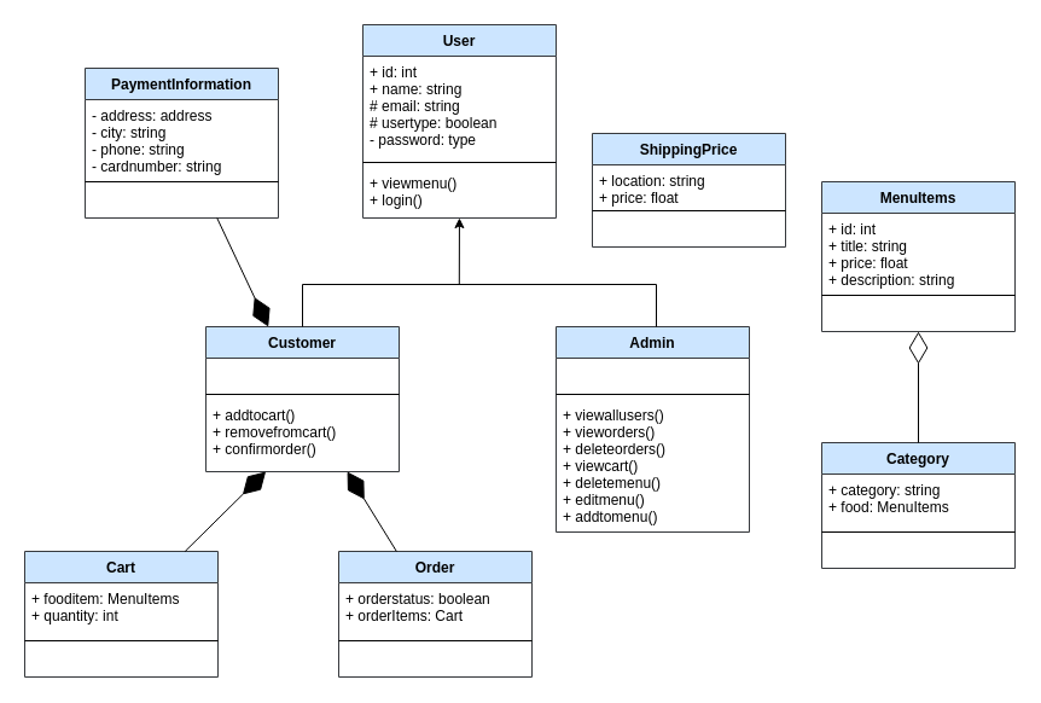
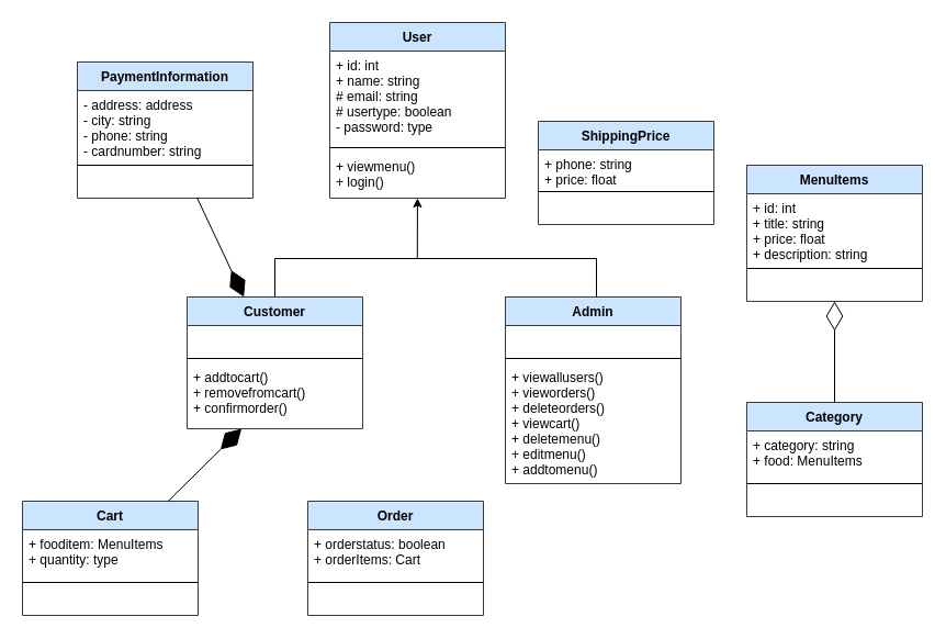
  <mxCell id="0" />
  <mxCell id="1" parent="0" />
  <mxCell id="2" value="Cart" style="swimlane;fontStyle=1;align=center;verticalAlign=top;childLayout=stackLayout;horizontal=1;startSize=26;horizontalStack=0;resizeParent=1;resizeParentMax=0;resizeLast=0;collapsible=1;marginBottom=0;fillColor=#cce5ff;strokeColor=#36393d;" vertex="1" parent="1"><mxGeometry x="20" y="456" width="160" height="104" as="geometry" /></mxCell>
- <mxCell id="3" value="+ fooditem: MenuItems&#10;+ quantity: int" style="text;strokeColor=none;fillColor=none;align=left;verticalAlign=top;spacingLeft=4;spacingRight=4;overflow=hidden;rotatable=0;points=[[0,0.5],[1,0.5]];portConstraint=eastwest;" vertex="1" parent="2"><mxGeometry y="26" width="160" height="44" as="geometry" /></mxCell>
+ <mxCell id="3" value="+ fooditem: MenuItems&#10;+ quantity: type" style="text;strokeColor=none;fillColor=none;align=left;verticalAlign=top;spacingLeft=4;spacingRight=4;overflow=hidden;rotatable=0;points=[[0,0.5],[1,0.5]];portConstraint=eastwest;" vertex="1" parent="2"><mxGeometry y="26" width="160" height="44" as="geometry" /></mxCell>
  <mxCell id="4" value="" style="line;strokeWidth=1;fillColor=none;align=left;verticalAlign=middle;spacingTop=-1;spacingLeft=3;spacingRight=3;rotatable=0;labelPosition=right;points=[];portConstraint=eastwest;" vertex="1" parent="2"><mxGeometry y="70" width="160" height="8" as="geometry" /></mxCell>
  <mxCell id="5" value=" " style="text;strokeColor=none;fillColor=none;align=left;verticalAlign=top;spacingLeft=4;spacingRight=4;overflow=hidden;rotatable=0;points=[[0,0.5],[1,0.5]];portConstraint=eastwest;" vertex="1" parent="2"><mxGeometry y="78" width="160" height="26" as="geometry" /></mxCell>
  <mxCell id="6" value="Category" style="swimlane;fontStyle=1;align=center;verticalAlign=top;childLayout=stackLayout;horizontal=1;startSize=26;horizontalStack=0;resizeParent=1;resizeParentMax=0;resizeLast=0;collapsible=1;marginBottom=0;fillColor=#cce5ff;strokeColor=#36393d;" vertex="1" parent="1"><mxGeometry x="680" y="366" width="160" height="104" as="geometry" /></mxCell>
  <mxCell id="7" value="+ category: string&#10;+ food: MenuItems" style="text;strokeColor=none;fillColor=none;align=left;verticalAlign=top;spacingLeft=4;spacingRight=4;overflow=hidden;rotatable=0;points=[[0,0.5],[1,0.5]];portConstraint=eastwest;" vertex="1" parent="6"><mxGeometry y="26" width="160" height="44" as="geometry" /></mxCell>
  <mxCell id="8" value="" style="line;strokeWidth=1;fillColor=none;align=left;verticalAlign=middle;spacingTop=-1;spacingLeft=3;spacingRight=3;rotatable=0;labelPosition=right;points=[];portConstraint=eastwest;" vertex="1" parent="6"><mxGeometry y="70" width="160" height="8" as="geometry" /></mxCell>
  <mxCell id="9" value=" " style="text;strokeColor=none;fillColor=none;align=left;verticalAlign=top;spacingLeft=4;spacingRight=4;overflow=hidden;rotatable=0;points=[[0,0.5],[1,0.5]];portConstraint=eastwest;" vertex="1" parent="6"><mxGeometry y="78" width="160" height="26" as="geometry" /></mxCell>
  <mxCell id="10" value="MenuItems" style="swimlane;fontStyle=1;align=center;verticalAlign=top;childLayout=stackLayout;horizontal=1;startSize=26;horizontalStack=0;resizeParent=1;resizeParentMax=0;resizeLast=0;collapsible=1;marginBottom=0;fillColor=#cce5ff;strokeColor=#36393d;" vertex="1" parent="1"><mxGeometry x="680" y="150" width="160" height="124" as="geometry" /></mxCell>
  <mxCell id="11" value="+ id: int&#10;+ title: string&#10;+ price: float&#10;+ description: string&#10;" style="text;strokeColor=none;fillColor=none;align=left;verticalAlign=top;spacingLeft=4;spacingRight=4;overflow=hidden;rotatable=0;points=[[0,0.5],[1,0.5]];portConstraint=eastwest;" vertex="1" parent="10"><mxGeometry y="26" width="160" height="64" as="geometry" /></mxCell>
  <mxCell id="12" value="" style="line;strokeWidth=1;fillColor=none;align=left;verticalAlign=middle;spacingTop=-1;spacingLeft=3;spacingRight=3;rotatable=0;labelPosition=right;points=[];portConstraint=eastwest;" vertex="1" parent="10"><mxGeometry y="90" width="160" height="8" as="geometry" /></mxCell>
  <mxCell id="13" value=" " style="text;strokeColor=none;fillColor=none;align=left;verticalAlign=top;spacingLeft=4;spacingRight=4;overflow=hidden;rotatable=0;points=[[0,0.5],[1,0.5]];portConstraint=eastwest;" vertex="1" parent="10"><mxGeometry y="98" width="160" height="26" as="geometry" /></mxCell>
  <mxCell id="14" value="User" style="swimlane;fontStyle=1;align=center;verticalAlign=top;childLayout=stackLayout;horizontal=1;startSize=26;horizontalStack=0;resizeParent=1;resizeParentMax=0;resizeLast=0;collapsible=1;marginBottom=0;fillColor=#cce5ff;strokeColor=#36393d;" vertex="1" parent="1"><mxGeometry x="300" y="20" width="160" height="160" as="geometry" /></mxCell>
  <mxCell id="15" value="+ id: int&#10;+ name: string&#10;# email: string&#10;# usertype: boolean&#10;- password: type" style="text;strokeColor=none;fillColor=none;align=left;verticalAlign=top;spacingLeft=4;spacingRight=4;overflow=hidden;rotatable=0;points=[[0,0.5],[1,0.5]];portConstraint=eastwest;" vertex="1" parent="14"><mxGeometry y="26" width="160" height="84" as="geometry" /></mxCell>
  <mxCell id="16" value="" style="line;strokeWidth=1;fillColor=none;align=left;verticalAlign=middle;spacingTop=-1;spacingLeft=3;spacingRight=3;rotatable=0;labelPosition=right;points=[];portConstraint=eastwest;" vertex="1" parent="14"><mxGeometry y="110" width="160" height="8" as="geometry" /></mxCell>
  <mxCell id="17" value="+ viewmenu()&#10;+ login()" style="text;strokeColor=none;fillColor=none;align=left;verticalAlign=top;spacingLeft=4;spacingRight=4;overflow=hidden;rotatable=0;points=[[0,0.5],[1,0.5]];portConstraint=eastwest;" vertex="1" parent="14"><mxGeometry y="118" width="160" height="42" as="geometry" /></mxCell>
  <mxCell id="18" value="ShippingPrice" style="swimlane;fontStyle=1;align=center;verticalAlign=top;childLayout=stackLayout;horizontal=1;startSize=26;horizontalStack=0;resizeParent=1;resizeParentMax=0;resizeLast=0;collapsible=1;marginBottom=0;fillColor=#cce5ff;strokeColor=#36393d;" vertex="1" parent="1"><mxGeometry x="490" y="110" width="160" height="94" as="geometry" /></mxCell>
- <mxCell id="19" value="+ location: string&#10;+ price: float" style="text;strokeColor=none;fillColor=none;align=left;verticalAlign=top;spacingLeft=4;spacingRight=4;overflow=hidden;rotatable=0;points=[[0,0.5],[1,0.5]];portConstraint=eastwest;" vertex="1" parent="18"><mxGeometry y="26" width="160" height="34" as="geometry" /></mxCell>
+ <mxCell id="19" value="+ phone: string&#10;+ price: float" style="text;strokeColor=none;fillColor=none;align=left;verticalAlign=top;spacingLeft=4;spacingRight=4;overflow=hidden;rotatable=0;points=[[0,0.5],[1,0.5]];portConstraint=eastwest;" vertex="1" parent="18"><mxGeometry y="26" width="160" height="34" as="geometry" /></mxCell>
  <mxCell id="20" value="" style="line;strokeWidth=1;fillColor=none;align=left;verticalAlign=middle;spacingTop=-1;spacingLeft=3;spacingRight=3;rotatable=0;labelPosition=right;points=[];portConstraint=eastwest;" vertex="1" parent="18"><mxGeometry y="60" width="160" height="8" as="geometry" /></mxCell>
  <mxCell id="21" value=" " style="text;strokeColor=none;fillColor=none;align=left;verticalAlign=top;spacingLeft=4;spacingRight=4;overflow=hidden;rotatable=0;points=[[0,0.5],[1,0.5]];portConstraint=eastwest;" vertex="1" parent="18"><mxGeometry y="68" width="160" height="26" as="geometry" /></mxCell>
  <mxCell id="22" value="Order" style="swimlane;fontStyle=1;align=center;verticalAlign=top;childLayout=stackLayout;horizontal=1;startSize=26;horizontalStack=0;resizeParent=1;resizeParentMax=0;resizeLast=0;collapsible=1;marginBottom=0;fillColor=#cce5ff;strokeColor=#36393d;" vertex="1" parent="1"><mxGeometry x="280" y="456" width="160" height="104" as="geometry" /></mxCell>
  <mxCell id="23" value="+ orderstatus: boolean&#10;+ orderItems: Cart" style="text;strokeColor=none;fillColor=none;align=left;verticalAlign=top;spacingLeft=4;spacingRight=4;overflow=hidden;rotatable=0;points=[[0,0.5],[1,0.5]];portConstraint=eastwest;" vertex="1" parent="22"><mxGeometry y="26" width="160" height="44" as="geometry" /></mxCell>
  <mxCell id="24" value="" style="line;strokeWidth=1;fillColor=none;align=left;verticalAlign=middle;spacingTop=-1;spacingLeft=3;spacingRight=3;rotatable=0;labelPosition=right;points=[];portConstraint=eastwest;" vertex="1" parent="22"><mxGeometry y="70" width="160" height="8" as="geometry" /></mxCell>
  <mxCell id="25" value=" " style="text;strokeColor=none;fillColor=none;align=left;verticalAlign=top;spacingLeft=4;spacingRight=4;overflow=hidden;rotatable=0;points=[[0,0.5],[1,0.5]];portConstraint=eastwest;" vertex="1" parent="22"><mxGeometry y="78" width="160" height="26" as="geometry" /></mxCell>
  <mxCell id="26" value="Customer" style="swimlane;fontStyle=1;align=center;verticalAlign=top;childLayout=stackLayout;horizontal=1;startSize=26;horizontalStack=0;resizeParent=1;resizeParentMax=0;resizeLast=0;collapsible=1;marginBottom=0;fillColor=#cce5ff;strokeColor=#36393d;" vertex="1" parent="1"><mxGeometry x="170" y="270" width="160" height="120" as="geometry" /></mxCell>
  <mxCell id="27" value=" " style="text;strokeColor=none;fillColor=none;align=left;verticalAlign=top;spacingLeft=4;spacingRight=4;overflow=hidden;rotatable=0;points=[[0,0.5],[1,0.5]];portConstraint=eastwest;" vertex="1" parent="26"><mxGeometry y="26" width="160" height="26" as="geometry" /></mxCell>
  <mxCell id="28" value="" style="line;strokeWidth=1;fillColor=none;align=left;verticalAlign=middle;spacingTop=-1;spacingLeft=3;spacingRight=3;rotatable=0;labelPosition=right;points=[];portConstraint=eastwest;" vertex="1" parent="26"><mxGeometry y="52" width="160" height="8" as="geometry" /></mxCell>
  <mxCell id="29" value="+ addtocart()&#10;+ removefromcart()&#10;+ confirmorder()" style="text;strokeColor=none;fillColor=none;align=left;verticalAlign=top;spacingLeft=4;spacingRight=4;overflow=hidden;rotatable=0;points=[[0,0.5],[1,0.5]];portConstraint=eastwest;" vertex="1" parent="26"><mxGeometry y="60" width="160" height="60" as="geometry" /></mxCell>
  <mxCell id="30" value="Admin" style="swimlane;fontStyle=1;align=center;verticalAlign=top;childLayout=stackLayout;horizontal=1;startSize=26;horizontalStack=0;resizeParent=1;resizeParentMax=0;resizeLast=0;collapsible=1;marginBottom=0;fillColor=#cce5ff;strokeColor=#36393d;" vertex="1" parent="1"><mxGeometry x="460" y="270" width="160" height="170" as="geometry" /></mxCell>
  <mxCell id="31" value=" " style="text;strokeColor=none;fillColor=none;align=left;verticalAlign=top;spacingLeft=4;spacingRight=4;overflow=hidden;rotatable=0;points=[[0,0.5],[1,0.5]];portConstraint=eastwest;" vertex="1" parent="30"><mxGeometry y="26" width="160" height="26" as="geometry" /></mxCell>
  <mxCell id="32" value="" style="line;strokeWidth=1;fillColor=none;align=left;verticalAlign=middle;spacingTop=-1;spacingLeft=3;spacingRight=3;rotatable=0;labelPosition=right;points=[];portConstraint=eastwest;" vertex="1" parent="30"><mxGeometry y="52" width="160" height="8" as="geometry" /></mxCell>
  <mxCell id="33" value="+ viewallusers()&#10;+ vieworders()&#10;+ deleteorders()&#10;+ viewcart()&#10;+ deletemenu()&#10;+ editmenu()&#10;+ addtomenu()" style="text;strokeColor=none;fillColor=none;align=left;verticalAlign=top;spacingLeft=4;spacingRight=4;overflow=hidden;rotatable=0;points=[[0,0.5],[1,0.5]];portConstraint=eastwest;" vertex="1" parent="30"><mxGeometry y="60" width="160" height="110" as="geometry" /></mxCell>
  <mxCell id="34" value="" style="endArrow=diamondThin;endFill=1;endSize=24;html=1;rounded=0;" edge="1" parent="1" source="2" target="29"><mxGeometry width="160" relative="1" as="geometry"><mxPoint x="480" y="330" as="sourcePoint" /><mxPoint x="640" y="330" as="targetPoint" /></mxGeometry></mxCell>
  <mxCell id="35" value="" style="shape=line;html=1;strokeWidth=1;strokeColor=#000000;" vertex="1" parent="1"><mxGeometry x="250" y="230" width="293" height="10" as="geometry" /></mxCell>
  <mxCell id="36" value="" style="endArrow=none;html=1;rounded=0;strokeColor=#000000;entryX=1;entryY=0.5;entryDx=0;entryDy=0;entryPerimeter=0;" edge="1" parent="1"><mxGeometry width="50" height="50" relative="1" as="geometry"><mxPoint x="543" y="270" as="sourcePoint" /><mxPoint x="543" y="235" as="targetPoint" /></mxGeometry></mxCell>
  <mxCell id="37" value="" style="endArrow=none;html=1;rounded=0;strokeColor=#000000;entryX=0;entryY=0.5;entryDx=0;entryDy=0;entryPerimeter=0;" edge="1" parent="1" source="26" target="35"><mxGeometry width="50" height="50" relative="1" as="geometry"><mxPoint x="460" y="250" as="sourcePoint" /><mxPoint x="510" y="200" as="targetPoint" /></mxGeometry></mxCell>
- <mxCell id="38" value="" style="endArrow=diamondThin;endFill=1;endSize=24;html=1;rounded=0;strokeColor=#000000;" edge="1" parent="1" source="22" target="26"><mxGeometry width="160" relative="1" as="geometry"><mxPoint x="210" y="340" as="sourcePoint" /><mxPoint x="370" y="340" as="targetPoint" /></mxGeometry></mxCell>
  <mxCell id="39" value="PaymentInformation" style="swimlane;fontStyle=1;align=center;verticalAlign=top;childLayout=stackLayout;horizontal=1;startSize=26;horizontalStack=0;resizeParent=1;resizeParentMax=0;resizeLast=0;collapsible=1;marginBottom=0;strokeColor=#36393d;strokeWidth=1;fillColor=#cce5ff;" vertex="1" parent="1"><mxGeometry x="70" y="56" width="160" height="124" as="geometry" /></mxCell>
  <mxCell id="40" value="- address: address&#10;- city: string&#10;- phone: string&#10;- cardnumber: string" style="text;strokeColor=none;fillColor=none;align=left;verticalAlign=top;spacingLeft=4;spacingRight=4;overflow=hidden;rotatable=0;points=[[0,0.5],[1,0.5]];portConstraint=eastwest;" vertex="1" parent="39"><mxGeometry y="26" width="160" height="64" as="geometry" /></mxCell>
  <mxCell id="41" value="" style="line;strokeWidth=1;fillColor=none;align=left;verticalAlign=middle;spacingTop=-1;spacingLeft=3;spacingRight=3;rotatable=0;labelPosition=right;points=[];portConstraint=eastwest;" vertex="1" parent="39"><mxGeometry y="90" width="160" height="8" as="geometry" /></mxCell>
  <mxCell id="42" value=" " style="text;strokeColor=none;fillColor=none;align=left;verticalAlign=top;spacingLeft=4;spacingRight=4;overflow=hidden;rotatable=0;points=[[0,0.5],[1,0.5]];portConstraint=eastwest;" vertex="1" parent="39"><mxGeometry y="98" width="160" height="26" as="geometry" /></mxCell>
  <mxCell id="43" value="" style="endArrow=diamondThin;endFill=1;endSize=24;html=1;rounded=0;strokeColor=#000000;" edge="1" parent="1" source="39" target="26"><mxGeometry width="160" relative="1" as="geometry"><mxPoint x="380" y="470" as="sourcePoint" /><mxPoint x="540" y="470" as="targetPoint" /></mxGeometry></mxCell>
  <mxCell id="44" value="" style="endArrow=diamondThin;endFill=0;endSize=24;html=1;rounded=0;strokeColor=#000000;" edge="1" parent="1" source="6" target="10"><mxGeometry width="160" relative="1" as="geometry"><mxPoint x="740" y="130" as="sourcePoint" /><mxPoint x="900" y="130" as="targetPoint" /></mxGeometry></mxCell>
  <mxCell id="45" value="" style="endArrow=classic;html=1;rounded=0;strokeColor=#000000;exitX=0.443;exitY=0.515;exitDx=0;exitDy=0;exitPerimeter=0;" edge="1" parent="1" source="35" target="17"><mxGeometry width="50" height="50" relative="1" as="geometry"><mxPoint x="373" y="280" as="sourcePoint" /><mxPoint x="423" y="230" as="targetPoint" /></mxGeometry></mxCell>
